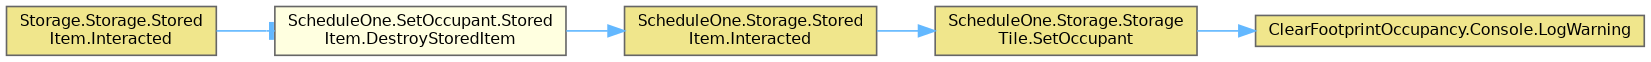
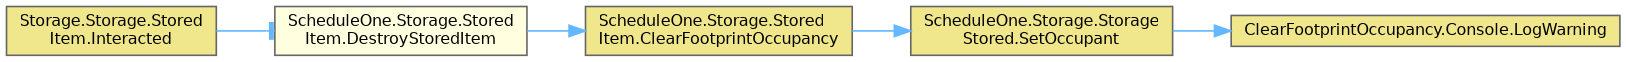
  digraph {
    rankdir=LR
    node [color=grey40 fillcolor=khaki fontname=Helvetica fontsize=10 shape=box style=filled]
    edge [arrowhead=normal color=steelblue1 fontname=Helvetica fontsize=10 labelfontname=Helvetica labelfontsize=10 style=solid]
    n1 [color=gray40 fontcolor=black height=0.2 label="Storage.Storage.Stored\lItem.Interacted" width=0.4]
-   n2 [fillcolor=lightyellow height=0.2 label="ScheduleOne.SetOccupant.Stored\lItem.DestroyStoredItem" width=0.4]
-   n3 [height=0.2 label="ScheduleOne.Storage.Stored\lItem.Interacted" width=0.4]
-   n4 [height=0.2 label="ScheduleOne.Storage.Storage\lTile.SetOccupant" width=0.4]
+   n2 [fillcolor=lightyellow height=0.2 label="ScheduleOne.Storage.Stored\lItem.DestroyStoredItem" width=0.4]
+   n3 [height=0.2 label="ScheduleOne.Storage.Stored\lItem.ClearFootprintOccupancy" width=0.4]
+   n4 [height=0.2 label="ScheduleOne.Storage.Storage\lStored.SetOccupant" width=0.4]
    n5 [height=0.2 label="ClearFootprintOccupancy.Console.LogWarning" width=0.4]
    n1 -> n2 [arrowhead=tee]
    n2 -> n3
    n3 -> n4
    n4 -> n5
  }
